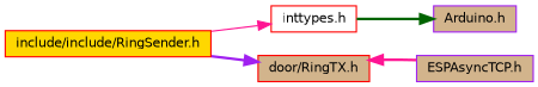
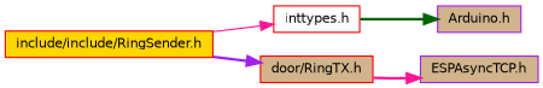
  digraph {
    rankdir=LR
    node [color=red fillcolor=tan fontname=Helvetica fontsize=10 shape=record style=filled]
    edge [color=deeppink fontname=Helvetica fontsize=10 labelfontname=Helvetica labelfontsize=10 style=bold]
    n1 [fillcolor=gold fontcolor=black height=0.2 label="include/include/RingSender.h" width=0.4]
    n2 [fillcolor=white height=0.2 label="inttypes.h" width=0.4]
    n3 [height=0.2 label="door/RingTX.h" width=0.4]
    n4 [color=purple height=0.2 label="Arduino.h" width=0.4]
    n5 [color=purple height=0.2 label="ESPAsyncTCP.h" width=0.4]
    n1 -> n2 [style=solid]
    n1 -> n3 [color=purple]
    n2 -> n4 [color=darkgreen]
-   n5 -> n3
+   n3 -> n5
  }
